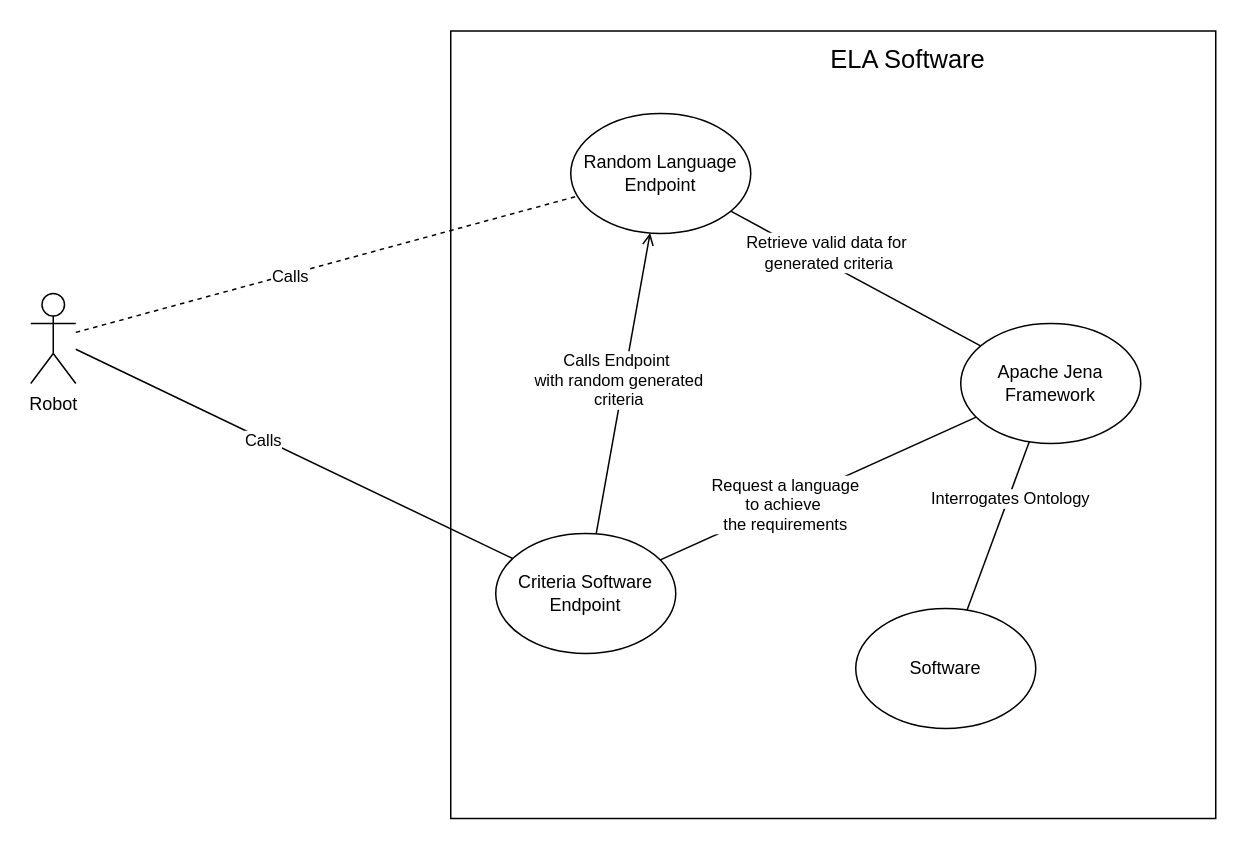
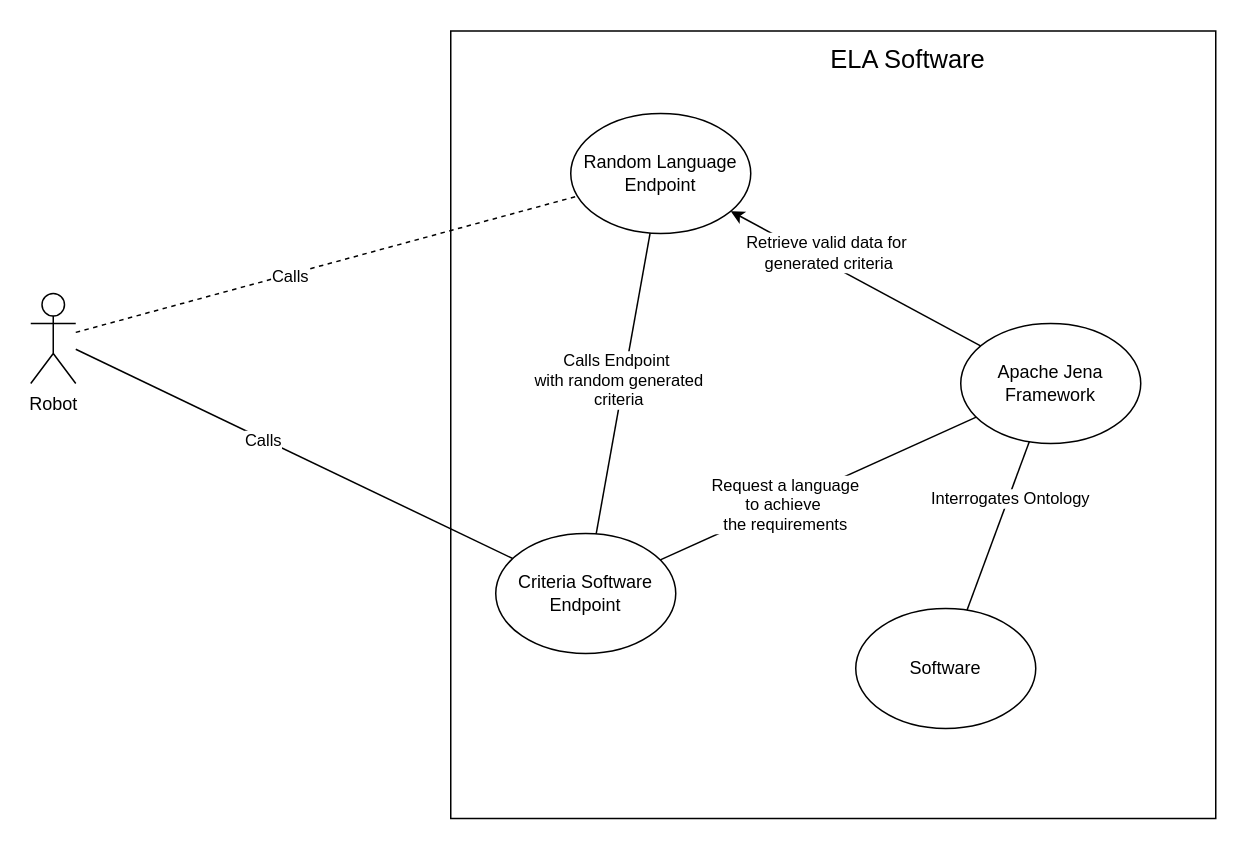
  <mxCell id="0" />
  <mxCell id="1" parent="0" />
  <mxCell id="2" value="Robot" style="shape=umlActor;verticalLabelPosition=bottom;verticalAlign=top;html=1;outlineConnect=0;" vertex="1" parent="1"><mxGeometry x="20" y="195" width="30" height="60" as="geometry" /></mxCell>
  <mxCell id="3" value="" style="rounded=0;whiteSpace=wrap;html=1;" vertex="1" parent="1"><mxGeometry x="300" y="20" width="510" height="525" as="geometry" /></mxCell>
  <mxCell id="4" value="" style="endArrow=none;html=1;rounded=0;dashed=1;" edge="1" parent="1" source="2" target="8"><mxGeometry width="50" height="50" relative="1" as="geometry"><mxPoint x="140" y="215" as="sourcePoint" /><mxPoint x="327.754" y="114.668" as="targetPoint" /></mxGeometry></mxCell>
  <mxCell id="5" value="Calls" style="edgeLabel;html=1;align=center;verticalAlign=middle;resizable=0;points=[];" vertex="1" connectable="0" parent="4"><mxGeometry x="-0.148" relative="1" as="geometry"><mxPoint y="1" as="offset" /></mxGeometry></mxCell>
  <mxCell id="6" value="" style="endArrow=none;html=1;rounded=0;" edge="1" parent="1" source="2" target="9"><mxGeometry width="50" height="50" relative="1" as="geometry"><mxPoint x="60" y="229" as="sourcePoint" /><mxPoint x="321.774" y="272.844" as="targetPoint" /></mxGeometry></mxCell>
  <mxCell id="7" value="Calls" style="edgeLabel;html=1;align=center;verticalAlign=middle;resizable=0;points=[];" vertex="1" connectable="0" parent="6"><mxGeometry x="-0.148" relative="1" as="geometry"><mxPoint y="1" as="offset" /></mxGeometry></mxCell>
  <mxCell id="8" value="Random Language Endpoint" style="ellipse;whiteSpace=wrap;html=1;" vertex="1" parent="1"><mxGeometry x="380" y="75" width="120" height="80" as="geometry" /></mxCell>
  <mxCell id="9" value="Criteria Software Endpoint" style="ellipse;whiteSpace=wrap;html=1;" vertex="1" parent="1"><mxGeometry x="330" y="355" width="120" height="80" as="geometry" /></mxCell>
  <mxCell id="10" value="Apache Jena Framework" style="ellipse;whiteSpace=wrap;html=1;" vertex="1" parent="1"><mxGeometry x="640" y="215" width="120" height="80" as="geometry" /></mxCell>
  <mxCell id="11" value="" style="endArrow=none;html=1;rounded=0;" edge="1" parent="1" source="9" target="10"><mxGeometry width="50" height="50" relative="1" as="geometry"><mxPoint x="70" y="455" as="sourcePoint" /><mxPoint x="120" y="405" as="targetPoint" /></mxGeometry></mxCell>
  <mxCell id="12" value="Request a language&lt;br&gt;to achieve&amp;nbsp;&lt;br&gt;the requirements" style="edgeLabel;html=1;align=center;verticalAlign=middle;resizable=0;points=[];" vertex="1" connectable="0" parent="11"><mxGeometry x="-0.216" relative="1" as="geometry"><mxPoint as="offset" /></mxGeometry></mxCell>
  <mxCell id="13" value="" style="endArrow=none;html=1;rounded=0;" edge="1" parent="1" source="19" target="10"><mxGeometry width="50" height="50" relative="1" as="geometry"><mxPoint x="90" y="475" as="sourcePoint" /><mxPoint x="140" y="425" as="targetPoint" /></mxGeometry></mxCell>
  <mxCell id="14" value="Interrogates Ontology" style="edgeLabel;html=1;align=center;verticalAlign=middle;resizable=0;points=[];" vertex="1" connectable="0" parent="13"><mxGeometry x="0.338" y="-1" relative="1" as="geometry"><mxPoint as="offset" /></mxGeometry></mxCell>
- <mxCell id="15" value="" style="endArrow=open;html=1;rounded=0;" edge="1" parent="1" source="9" target="8"><mxGeometry width="50" height="50" relative="1" as="geometry"><mxPoint x="100" y="485" as="sourcePoint" /><mxPoint x="150" y="435" as="targetPoint" /></mxGeometry></mxCell>
+ <mxCell id="15" value="" style="endArrow=none;html=1;rounded=0;" edge="1" parent="1" source="9" target="8"><mxGeometry width="50" height="50" relative="1" as="geometry"><mxPoint x="100" y="485" as="sourcePoint" /><mxPoint x="150" y="435" as="targetPoint" /></mxGeometry></mxCell>
  <mxCell id="16" value="Calls Endpoint&amp;nbsp;&lt;br&gt;with random generated&lt;br&gt;criteria" style="edgeLabel;html=1;align=center;verticalAlign=middle;resizable=0;points=[];" vertex="1" connectable="0" parent="15"><mxGeometry x="0.02" y="4" relative="1" as="geometry"><mxPoint as="offset" /></mxGeometry></mxCell>
- <mxCell id="17" value="" style="endArrow=none;html=1;rounded=0;" edge="1" parent="1" source="10" target="8"><mxGeometry width="50" height="50" relative="1" as="geometry"><mxPoint x="110" y="495" as="sourcePoint" /><mxPoint x="160" y="445" as="targetPoint" /></mxGeometry></mxCell>
+ <mxCell id="17" value="" style="endArrow=classic;html=1;rounded=0;" edge="1" parent="1" source="10" target="8"><mxGeometry width="50" height="50" relative="1" as="geometry"><mxPoint x="110" y="495" as="sourcePoint" /><mxPoint x="160" y="445" as="targetPoint" /></mxGeometry></mxCell>
  <mxCell id="18" value="Retrieve valid data for&amp;nbsp;&lt;br&gt;generated criteria" style="edgeLabel;html=1;align=center;verticalAlign=middle;resizable=0;points=[];" vertex="1" connectable="0" parent="17"><mxGeometry x="0.373" y="-1" relative="1" as="geometry"><mxPoint x="12" as="offset" /></mxGeometry></mxCell>
  <mxCell id="19" value="Software" style="ellipse;whiteSpace=wrap;html=1;" vertex="1" parent="1"><mxGeometry x="570" y="405" width="120" height="80" as="geometry" /></mxCell>
  <mxCell id="20" value="&lt;font style=&quot;font-size: 17px;&quot;&gt;ELA Software&lt;/font&gt;" style="text;html=1;strokeColor=none;fillColor=none;align=center;verticalAlign=middle;whiteSpace=wrap;rounded=0;" vertex="1" parent="1"><mxGeometry x="550" y="25" width="110" height="30" as="geometry" /></mxCell>
